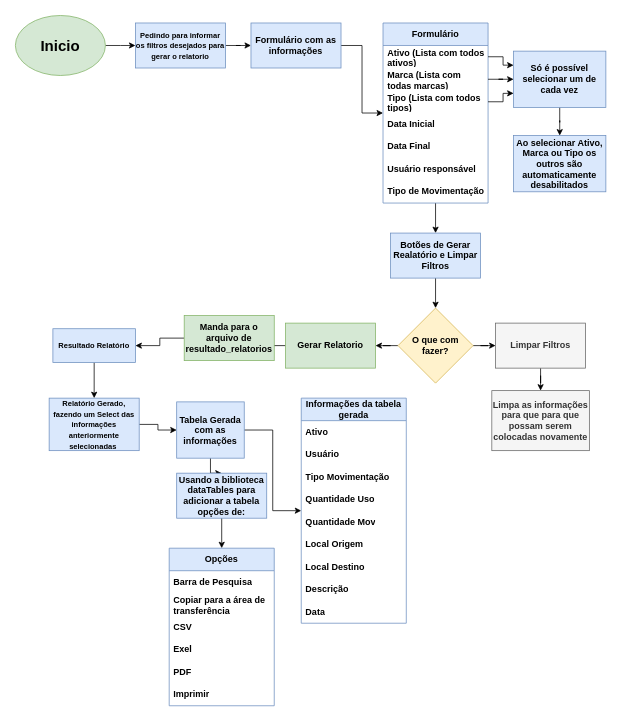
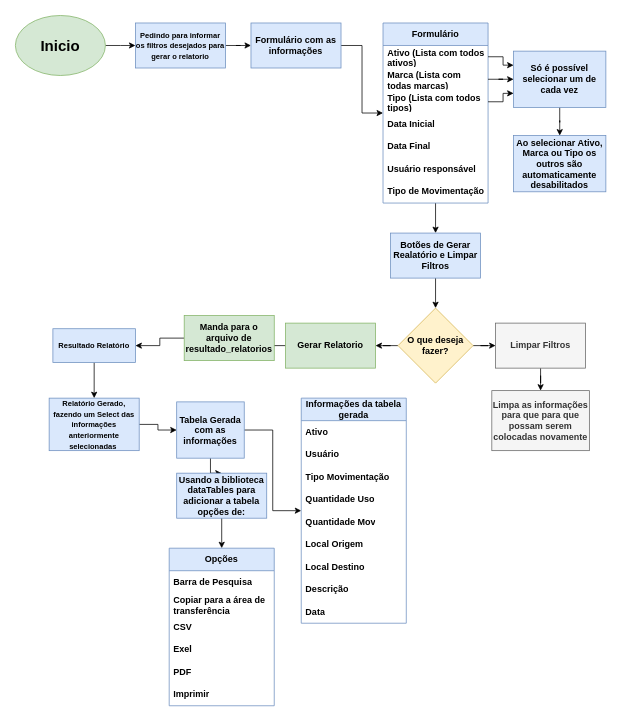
  <mxCell id="0" />
  <mxCell id="1" parent="0" />
  <mxCell id="2" value="" style="edgeStyle=orthogonalEdgeStyle;rounded=0;orthogonalLoop=1;jettySize=auto;html=1;" parent="1" source="3" edge="1"><mxGeometry relative="1" as="geometry"><mxPoint x="180" y="60" as="targetPoint" /></mxGeometry></mxCell>
  <mxCell id="3" value="&lt;h1 style=&quot;font-size: 20px;&quot;&gt;Inicio&lt;/h1&gt;" style="ellipse;whiteSpace=wrap;html=1;fontSize=20;fontStyle=1;fillColor=#d5e8d4;strokeColor=#82b366;" parent="1" vertex="1"><mxGeometry x="20" y="20" width="120" height="80" as="geometry" /></mxCell>
  <mxCell id="4" value="" style="edgeStyle=orthogonalEdgeStyle;rounded=0;orthogonalLoop=1;jettySize=auto;html=1;" parent="1" source="5" target="7" edge="1"><mxGeometry relative="1" as="geometry" /></mxCell>
  <mxCell id="5" value="&lt;span style=&quot;font-size: x-small;&quot;&gt;Pedindo para informar os filtros desejados para gerar o relatorio&lt;/span&gt;" style="whiteSpace=wrap;html=1;fontSize=12;fontStyle=1;fillColor=#dae8fc;strokeColor=#6c8ebf;" parent="1" vertex="1"><mxGeometry x="180" y="30" width="120" height="60" as="geometry" /></mxCell>
  <mxCell id="6" style="edgeStyle=orthogonalEdgeStyle;rounded=0;orthogonalLoop=1;jettySize=auto;html=1;" parent="1" source="7" target="9" edge="1"><mxGeometry relative="1" as="geometry"><mxPoint x="490" y="150" as="targetPoint" /></mxGeometry></mxCell>
  <mxCell id="7" value="Formulário com as informações" style="whiteSpace=wrap;html=1;fillColor=#dae8fc;strokeColor=#6c8ebf;fontStyle=1;" parent="1" vertex="1"><mxGeometry x="334" y="30" width="120" height="60" as="geometry" /></mxCell>
  <mxCell id="8" value="" style="edgeStyle=orthogonalEdgeStyle;rounded=0;orthogonalLoop=1;jettySize=auto;html=1;" parent="1" source="9" target="18" edge="1"><mxGeometry relative="1" as="geometry" /></mxCell>
  <mxCell id="9" value="Formulário" style="swimlane;fontStyle=1;childLayout=stackLayout;horizontal=1;startSize=30;horizontalStack=0;resizeParent=1;resizeParentMax=0;resizeLast=0;collapsible=1;marginBottom=0;whiteSpace=wrap;html=1;fillColor=#dae8fc;strokeColor=#6c8ebf;" parent="1" vertex="1"><mxGeometry x="510" y="30" width="140" height="240" as="geometry" /></mxCell>
  <mxCell id="10" value="Ativo (Lista com todos ativos)" style="text;strokeColor=none;fillColor=none;align=left;verticalAlign=middle;spacingLeft=4;spacingRight=4;overflow=hidden;points=[[0,0.5],[1,0.5]];portConstraint=eastwest;rotatable=0;whiteSpace=wrap;html=1;fontStyle=1" parent="9" vertex="1"><mxGeometry y="30" width="140" height="30" as="geometry" /></mxCell>
  <mxCell id="11" value="Marca (Lista com todas marcas)" style="text;strokeColor=none;fillColor=none;align=left;verticalAlign=middle;spacingLeft=4;spacingRight=4;overflow=hidden;points=[[0,0.5],[1,0.5]];portConstraint=eastwest;rotatable=0;whiteSpace=wrap;html=1;fontStyle=1" parent="9" vertex="1"><mxGeometry y="60" width="140" height="30" as="geometry" /></mxCell>
  <mxCell id="12" value="Tipo (Lista com todos tipos)" style="text;strokeColor=none;fillColor=none;align=left;verticalAlign=middle;spacingLeft=4;spacingRight=4;overflow=hidden;points=[[0,0.5],[1,0.5]];portConstraint=eastwest;rotatable=0;whiteSpace=wrap;html=1;fontStyle=1" parent="9" vertex="1"><mxGeometry y="90" width="140" height="30" as="geometry" /></mxCell>
  <mxCell id="13" value="Data Inicial" style="text;strokeColor=none;fillColor=none;align=left;verticalAlign=middle;spacingLeft=4;spacingRight=4;overflow=hidden;points=[[0,0.5],[1,0.5]];portConstraint=eastwest;rotatable=0;whiteSpace=wrap;html=1;fontStyle=1" parent="9" vertex="1"><mxGeometry y="120" width="140" height="30" as="geometry" /></mxCell>
  <mxCell id="14" value="Data Final" style="text;strokeColor=none;fillColor=none;align=left;verticalAlign=middle;spacingLeft=4;spacingRight=4;overflow=hidden;points=[[0,0.5],[1,0.5]];portConstraint=eastwest;rotatable=0;whiteSpace=wrap;html=1;fontStyle=1" parent="9" vertex="1"><mxGeometry y="150" width="140" height="30" as="geometry" /></mxCell>
  <mxCell id="15" value="Usuário responsável" style="text;strokeColor=none;fillColor=none;align=left;verticalAlign=middle;spacingLeft=4;spacingRight=4;overflow=hidden;points=[[0,0.5],[1,0.5]];portConstraint=eastwest;rotatable=0;whiteSpace=wrap;html=1;fontStyle=1" parent="9" vertex="1"><mxGeometry y="180" width="140" height="30" as="geometry" /></mxCell>
  <mxCell id="16" value="Tipo de Movimentação" style="text;strokeColor=none;fillColor=none;align=left;verticalAlign=middle;spacingLeft=4;spacingRight=4;overflow=hidden;points=[[0,0.5],[1,0.5]];portConstraint=eastwest;rotatable=0;whiteSpace=wrap;html=1;fontStyle=1" parent="9" vertex="1"><mxGeometry y="210" width="140" height="30" as="geometry" /></mxCell>
  <mxCell id="17" value="" style="edgeStyle=orthogonalEdgeStyle;rounded=0;orthogonalLoop=1;jettySize=auto;html=1;" parent="1" source="18" target="21" edge="1"><mxGeometry relative="1" as="geometry" /></mxCell>
  <mxCell id="18" value="Botões de Gerar Realatório e Limpar Filtros" style="whiteSpace=wrap;html=1;fillColor=#dae8fc;strokeColor=#6c8ebf;fontStyle=1;startSize=30;" parent="1" vertex="1"><mxGeometry x="520" y="310" width="120" height="60" as="geometry" /></mxCell>
  <mxCell id="19" value="" style="edgeStyle=orthogonalEdgeStyle;rounded=0;orthogonalLoop=1;jettySize=auto;html=1;" parent="1" source="21" target="23" edge="1"><mxGeometry relative="1" as="geometry" /></mxCell>
  <mxCell id="20" value="" style="edgeStyle=orthogonalEdgeStyle;rounded=0;orthogonalLoop=1;jettySize=auto;html=1;" parent="1" source="21" target="27" edge="1"><mxGeometry relative="1" as="geometry" /></mxCell>
- <mxCell id="21" value="O que com fazer?" style="rhombus;whiteSpace=wrap;html=1;fillColor=#fff2cc;strokeColor=#d6b656;fontStyle=1;startSize=30;" parent="1" vertex="1"><mxGeometry x="530" y="410" width="100" height="100" as="geometry" /></mxCell>
+ <mxCell id="21" value="O que deseja fazer?" style="rhombus;whiteSpace=wrap;html=1;fillColor=#fff2cc;strokeColor=#d6b656;fontStyle=1;startSize=30;" parent="1" vertex="1"><mxGeometry x="530" y="410" width="100" height="100" as="geometry" /></mxCell>
  <mxCell id="22" value="" style="edgeStyle=orthogonalEdgeStyle;rounded=0;orthogonalLoop=1;jettySize=auto;html=1;" parent="1" source="23" target="25" edge="1"><mxGeometry relative="1" as="geometry" /></mxCell>
  <mxCell id="23" value="Gerar Relatorio" style="whiteSpace=wrap;html=1;fillColor=#d5e8d4;strokeColor=#82b366;fontStyle=1;startSize=30;" parent="1" vertex="1"><mxGeometry x="380" y="430" width="120" height="60" as="geometry" /></mxCell>
  <mxCell id="24" style="edgeStyle=orthogonalEdgeStyle;rounded=0;orthogonalLoop=1;jettySize=auto;html=1;entryX=1;entryY=0.5;entryDx=0;entryDy=0;" edge="1" parent="1" source="25" target="60"><mxGeometry relative="1" as="geometry" /></mxCell>
  <mxCell id="25" value="Manda para o arquivo de resultado_relatorios" style="whiteSpace=wrap;html=1;fillColor=#d5e8d4;strokeColor=#82b366;fontStyle=1;startSize=30;" parent="1" vertex="1"><mxGeometry x="245" y="420" width="120" height="60" as="geometry" /></mxCell>
  <mxCell id="26" value="" style="edgeStyle=orthogonalEdgeStyle;rounded=0;orthogonalLoop=1;jettySize=auto;html=1;" parent="1" source="27" target="28" edge="1"><mxGeometry relative="1" as="geometry" /></mxCell>
  <mxCell id="27" value="Limpar Filtros" style="whiteSpace=wrap;html=1;fillColor=#f5f5f5;strokeColor=#666666;fontStyle=1;startSize=30;fontColor=#333333;" parent="1" vertex="1"><mxGeometry x="660" y="430" width="120" height="60" as="geometry" /></mxCell>
  <mxCell id="28" value="Limpa as informações para que&amp;nbsp;para que possam serem colocadas novamente" style="whiteSpace=wrap;html=1;fillColor=#f5f5f5;strokeColor=#666666;fontStyle=1;startSize=30;fontColor=#333333;" parent="1" vertex="1"><mxGeometry x="655" y="520" width="130" height="80" as="geometry" /></mxCell>
  <mxCell id="29" style="edgeStyle=orthogonalEdgeStyle;rounded=0;orthogonalLoop=1;jettySize=auto;html=1;entryX=0.5;entryY=0;entryDx=0;entryDy=0;" parent="1" source="30" target="34" edge="1"><mxGeometry relative="1" as="geometry" /></mxCell>
  <mxCell id="30" value="Só é possível selecionar um de cada vez" style="whiteSpace=wrap;html=1;fillColor=#dae8fc;strokeColor=#6c8ebf;fontStyle=1;" parent="1" vertex="1"><mxGeometry x="684" y="67.5" width="123" height="75" as="geometry" /></mxCell>
  <mxCell id="31" style="edgeStyle=orthogonalEdgeStyle;rounded=0;orthogonalLoop=1;jettySize=auto;html=1;entryX=0;entryY=0.25;entryDx=0;entryDy=0;" parent="1" source="10" target="30" edge="1"><mxGeometry relative="1" as="geometry" /></mxCell>
  <mxCell id="32" style="edgeStyle=orthogonalEdgeStyle;rounded=0;orthogonalLoop=1;jettySize=auto;html=1;entryX=0;entryY=0.5;entryDx=0;entryDy=0;" parent="1" source="11" target="30" edge="1"><mxGeometry relative="1" as="geometry" /></mxCell>
  <mxCell id="33" style="edgeStyle=orthogonalEdgeStyle;rounded=0;orthogonalLoop=1;jettySize=auto;html=1;entryX=0;entryY=0.75;entryDx=0;entryDy=0;" parent="1" source="12" target="30" edge="1"><mxGeometry relative="1" as="geometry" /></mxCell>
  <mxCell id="34" value="Ao selecionar Ativo, Marca ou Tipo os outros&lt;span style=&quot;color: rgba(0, 0, 0, 0); font-family: monospace; font-size: 0px; font-weight: 400; text-align: start; text-wrap-mode: nowrap;&quot;&gt;%3CmxGraphModel%3E%3Croot%3E%3CmxCell%20id%3D%220%22%2F%3E%3CmxCell%20id%3D%221%22%20parent%3D%220%22%2F%3E%3CmxCell%20id%3D%222%22%20value%3D%22Formul%C3%A1rio%20com%20as%20informa%C3%A7%C3%B5es%22%20style%3D%22whiteSpace%3Dwrap%3Bhtml%3D1%3BfillColor%3D%23dae8fc%3BstrokeColor%3D%236c8ebf%3BfontStyle%3D1%3B%22%20vertex%3D%221%22%20parent%3D%221%22%3E%3CmxGeometry%20x%3D%22354%22%20y%3D%2250%22%20width%3D%22120%22%20height%3D%2260%22%20as%3D%22geometry%22%2F%3E%3C%2FmxCell%3E%3C%2Froot%3E%3C%2FmxGraphModel%3E&lt;/span&gt;&amp;nbsp;são automaticamente desabilitados" style="whiteSpace=wrap;html=1;fillColor=#dae8fc;strokeColor=#6c8ebf;fontStyle=1;" parent="1" vertex="1"><mxGeometry x="684" y="180" width="123" height="75" as="geometry" /></mxCell>
  <mxCell id="35" value="" style="edgeStyle=orthogonalEdgeStyle;rounded=0;orthogonalLoop=1;jettySize=auto;html=1;" edge="1" parent="1" source="36" target="39"><mxGeometry relative="1" as="geometry" /></mxCell>
  <mxCell id="36" value="&lt;span style=&quot;font-size: x-small;&quot;&gt;Relatório Gerado, fazendo um Select das informações anteriormente selecionadas&amp;nbsp;&lt;/span&gt;" style="whiteSpace=wrap;html=1;fontSize=12;fontStyle=1;fillColor=#dae8fc;strokeColor=#6c8ebf;" vertex="1" parent="1"><mxGeometry x="65" y="530" width="120" height="70" as="geometry" /></mxCell>
  <mxCell id="37" style="edgeStyle=orthogonalEdgeStyle;rounded=0;orthogonalLoop=1;jettySize=auto;html=1;" edge="1" parent="1" source="39" target="40"><mxGeometry relative="1" as="geometry" /></mxCell>
  <mxCell id="38" style="edgeStyle=orthogonalEdgeStyle;rounded=0;orthogonalLoop=1;jettySize=auto;html=1;entryX=0.5;entryY=0;entryDx=0;entryDy=0;" edge="1" parent="1" source="39" target="51"><mxGeometry relative="1" as="geometry" /></mxCell>
  <mxCell id="39" value="Tabela Gerada com as informações" style="whiteSpace=wrap;html=1;fillColor=#dae8fc;strokeColor=#6c8ebf;fontStyle=1;" vertex="1" parent="1"><mxGeometry x="235" y="535" width="90" height="75" as="geometry" /></mxCell>
  <mxCell id="40" value="Informações da tabela gerada" style="swimlane;fontStyle=1;childLayout=stackLayout;horizontal=1;startSize=30;horizontalStack=0;resizeParent=1;resizeParentMax=0;resizeLast=0;collapsible=1;marginBottom=0;whiteSpace=wrap;html=1;fillColor=#dae8fc;strokeColor=#6c8ebf;" vertex="1" parent="1"><mxGeometry x="401" y="530" width="140" height="300" as="geometry"><mxRectangle x="490" y="40" width="200" height="30" as="alternateBounds" /></mxGeometry></mxCell>
  <mxCell id="41" value="Ativo" style="text;strokeColor=none;fillColor=none;align=left;verticalAlign=middle;spacingLeft=4;spacingRight=4;overflow=hidden;points=[[0,0.5],[1,0.5]];portConstraint=eastwest;rotatable=0;whiteSpace=wrap;html=1;fontStyle=1" vertex="1" parent="40"><mxGeometry y="30" width="140" height="30" as="geometry" /></mxCell>
  <mxCell id="42" value="Usuário" style="text;strokeColor=none;fillColor=none;align=left;verticalAlign=middle;spacingLeft=4;spacingRight=4;overflow=hidden;points=[[0,0.5],[1,0.5]];portConstraint=eastwest;rotatable=0;whiteSpace=wrap;html=1;fontStyle=1" vertex="1" parent="40"><mxGeometry y="60" width="140" height="30" as="geometry" /></mxCell>
  <mxCell id="43" value="Tipo Movimentação" style="text;strokeColor=none;fillColor=none;align=left;verticalAlign=middle;spacingLeft=4;spacingRight=4;overflow=hidden;points=[[0,0.5],[1,0.5]];portConstraint=eastwest;rotatable=0;whiteSpace=wrap;html=1;fontStyle=1" vertex="1" parent="40"><mxGeometry y="90" width="140" height="30" as="geometry" /></mxCell>
  <mxCell id="44" value="Quantidade Uso" style="text;strokeColor=none;fillColor=none;align=left;verticalAlign=middle;spacingLeft=4;spacingRight=4;overflow=hidden;points=[[0,0.5],[1,0.5]];portConstraint=eastwest;rotatable=0;whiteSpace=wrap;html=1;fontStyle=1" vertex="1" parent="40"><mxGeometry y="120" width="140" height="30" as="geometry" /></mxCell>
  <mxCell id="45" value="Quantidade Mov" style="text;strokeColor=none;fillColor=none;align=left;verticalAlign=middle;spacingLeft=4;spacingRight=4;overflow=hidden;points=[[0,0.5],[1,0.5]];portConstraint=eastwest;rotatable=0;whiteSpace=wrap;html=1;fontStyle=1" vertex="1" parent="40"><mxGeometry y="150" width="140" height="30" as="geometry" /></mxCell>
  <mxCell id="46" value="Local Origem" style="text;strokeColor=none;fillColor=none;align=left;verticalAlign=middle;spacingLeft=4;spacingRight=4;overflow=hidden;points=[[0,0.5],[1,0.5]];portConstraint=eastwest;rotatable=0;whiteSpace=wrap;html=1;fontStyle=1" vertex="1" parent="40"><mxGeometry y="180" width="140" height="30" as="geometry" /></mxCell>
  <mxCell id="47" value="Local Destino" style="text;strokeColor=none;fillColor=none;align=left;verticalAlign=middle;spacingLeft=4;spacingRight=4;overflow=hidden;points=[[0,0.5],[1,0.5]];portConstraint=eastwest;rotatable=0;whiteSpace=wrap;html=1;fontStyle=1" vertex="1" parent="40"><mxGeometry y="210" width="140" height="30" as="geometry" /></mxCell>
  <mxCell id="48" value="Descrição" style="text;strokeColor=none;fillColor=none;align=left;verticalAlign=middle;spacingLeft=4;spacingRight=4;overflow=hidden;points=[[0,0.5],[1,0.5]];portConstraint=eastwest;rotatable=0;whiteSpace=wrap;html=1;fontStyle=1" vertex="1" parent="40"><mxGeometry y="240" width="140" height="30" as="geometry" /></mxCell>
  <mxCell id="49" value="Data" style="text;strokeColor=none;fillColor=none;align=left;verticalAlign=middle;spacingLeft=4;spacingRight=4;overflow=hidden;points=[[0,0.5],[1,0.5]];portConstraint=eastwest;rotatable=0;whiteSpace=wrap;html=1;fontStyle=1" vertex="1" parent="40"><mxGeometry y="270" width="140" height="30" as="geometry" /></mxCell>
  <mxCell id="50" style="edgeStyle=orthogonalEdgeStyle;rounded=0;orthogonalLoop=1;jettySize=auto;html=1;entryX=0.5;entryY=0;entryDx=0;entryDy=0;" edge="1" parent="1" source="51" target="52"><mxGeometry relative="1" as="geometry"><mxPoint x="261" y="730" as="targetPoint" /></mxGeometry></mxCell>
  <mxCell id="51" value="Usando a biblioteca dataTables para adicionar a tabela opções de:" style="whiteSpace=wrap;html=1;fontStyle=1;fillColor=#dae8fc;strokeColor=#6c8ebf;" vertex="1" parent="1"><mxGeometry x="235" y="630" width="120" height="60" as="geometry" /></mxCell>
  <mxCell id="52" value="Opções" style="swimlane;fontStyle=1;childLayout=stackLayout;horizontal=1;startSize=30;horizontalStack=0;resizeParent=1;resizeParentMax=0;resizeLast=0;collapsible=1;marginBottom=0;whiteSpace=wrap;html=1;fillColor=#dae8fc;strokeColor=#6c8ebf;" vertex="1" parent="1"><mxGeometry x="225" y="730" width="140" height="210" as="geometry" /></mxCell>
  <mxCell id="53" value="Barra de Pesquisa" style="text;strokeColor=none;fillColor=none;align=left;verticalAlign=middle;spacingLeft=4;spacingRight=4;overflow=hidden;points=[[0,0.5],[1,0.5]];portConstraint=eastwest;rotatable=0;whiteSpace=wrap;html=1;fontStyle=1" vertex="1" parent="52"><mxGeometry y="30" width="140" height="30" as="geometry" /></mxCell>
  <mxCell id="54" value="Copiar para a área de transferência" style="text;strokeColor=none;fillColor=none;align=left;verticalAlign=middle;spacingLeft=4;spacingRight=4;overflow=hidden;points=[[0,0.5],[1,0.5]];portConstraint=eastwest;rotatable=0;whiteSpace=wrap;html=1;fontStyle=1" vertex="1" parent="52"><mxGeometry y="60" width="140" height="30" as="geometry" /></mxCell>
  <mxCell id="55" value="CSV" style="text;strokeColor=none;fillColor=none;align=left;verticalAlign=middle;spacingLeft=4;spacingRight=4;overflow=hidden;points=[[0,0.5],[1,0.5]];portConstraint=eastwest;rotatable=0;whiteSpace=wrap;html=1;fontStyle=1" vertex="1" parent="52"><mxGeometry y="90" width="140" height="30" as="geometry" /></mxCell>
  <mxCell id="56" value="Exel" style="text;strokeColor=none;fillColor=none;align=left;verticalAlign=middle;spacingLeft=4;spacingRight=4;overflow=hidden;points=[[0,0.5],[1,0.5]];portConstraint=eastwest;rotatable=0;whiteSpace=wrap;html=1;fontStyle=1" vertex="1" parent="52"><mxGeometry y="120" width="140" height="30" as="geometry" /></mxCell>
  <mxCell id="57" value="PDF" style="text;strokeColor=none;fillColor=none;align=left;verticalAlign=middle;spacingLeft=4;spacingRight=4;overflow=hidden;points=[[0,0.5],[1,0.5]];portConstraint=eastwest;rotatable=0;whiteSpace=wrap;html=1;fontStyle=1" vertex="1" parent="52"><mxGeometry y="150" width="140" height="30" as="geometry" /></mxCell>
  <mxCell id="58" value="Imprimir" style="text;strokeColor=none;fillColor=none;align=left;verticalAlign=middle;spacingLeft=4;spacingRight=4;overflow=hidden;points=[[0,0.5],[1,0.5]];portConstraint=eastwest;rotatable=0;whiteSpace=wrap;html=1;fontStyle=1" vertex="1" parent="52"><mxGeometry y="180" width="140" height="30" as="geometry" /></mxCell>
  <mxCell id="59" style="edgeStyle=orthogonalEdgeStyle;rounded=0;orthogonalLoop=1;jettySize=auto;html=1;entryX=0.5;entryY=0;entryDx=0;entryDy=0;" edge="1" parent="1" source="60" target="36"><mxGeometry relative="1" as="geometry" /></mxCell>
  <mxCell id="60" value="&lt;span style=&quot;font-size: x-small;&quot;&gt;Resultado Relatório&lt;/span&gt;" style="whiteSpace=wrap;html=1;fontSize=12;fontStyle=1;fillColor=#dae8fc;strokeColor=#6c8ebf;" vertex="1" parent="1"><mxGeometry x="70" y="437.5" width="110" height="45" as="geometry" /></mxCell>
